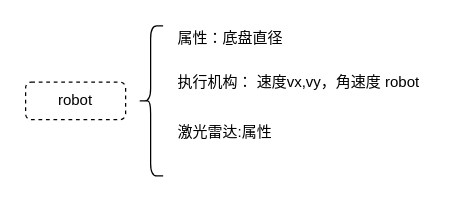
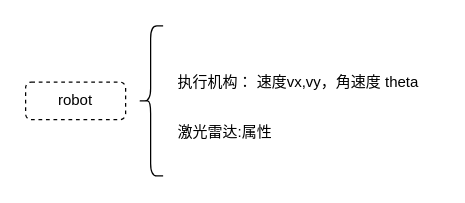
  <mxCell id="0" />
  <mxCell id="1" parent="0" />
  <mxCell id="2" value="robot" style="rounded=1;whiteSpace=wrap;html=1;dashed=1;" vertex="1" parent="1"><mxGeometry x="20" y="65" width="80" height="30" as="geometry" /></mxCell>
  <mxCell id="3" value="" style="shape=curlyBracket;whiteSpace=wrap;html=1;rounded=1;" vertex="1" parent="1"><mxGeometry x="110" y="20" width="20" height="120" as="geometry" /></mxCell>
- <mxCell id="4" value="属性：底盘直径" style="text;html=1;resizable=0;points=[];autosize=1;align=left;verticalAlign=top;spacingTop=-4;" vertex="1" parent="1"><mxGeometry x="140" y="20" width="100" height="20" as="geometry" /></mxCell>
- <mxCell id="5" value="执行机构： 速度vx,vy，角速度 robot&lt;br&gt;&lt;br&gt;" style="text;html=1;resizable=0;points=[];autosize=1;align=left;verticalAlign=top;spacingTop=-4;" vertex="1" parent="1"><mxGeometry x="140" y="55" width="210" height="30" as="geometry" /></mxCell>
+ <mxCell id="5" value="执行机构： 速度vx,vy，角速度 theta&lt;br&gt;&lt;br&gt;" style="text;html=1;resizable=0;points=[];autosize=1;align=left;verticalAlign=top;spacingTop=-4;" vertex="1" parent="1"><mxGeometry x="140" y="55" width="210" height="30" as="geometry" /></mxCell>
  <mxCell id="6" value="激光雷达:属性" style="text;html=1;resizable=0;points=[];autosize=1;align=left;verticalAlign=top;spacingTop=-4;" vertex="1" parent="1"><mxGeometry x="140" y="95" width="90" height="20" as="geometry" /></mxCell>
